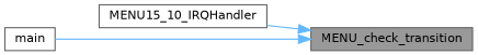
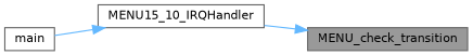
  digraph {
    rankdir=RL
    node [color=grey40 fillcolor=white fontname=Helvetica fontsize=10 shape=box style=filled]
    edge [color=steelblue1 dir=back fontname=Helvetica fontsize=10 labelfontname=Helvetica labelfontsize=10 style=solid]
    n1 [color=gray40 fillcolor=grey60 fontcolor=black height=0.2 label=MENU_check_transition width=0.4]
    n2 [height=0.2 label=MENU15_10_IRQHandler width=0.4]
    n3 [height=0.2 label=main width=0.4]
    n1 -> n2
-   n1 -> n3
+   n2 -> n3
  }
